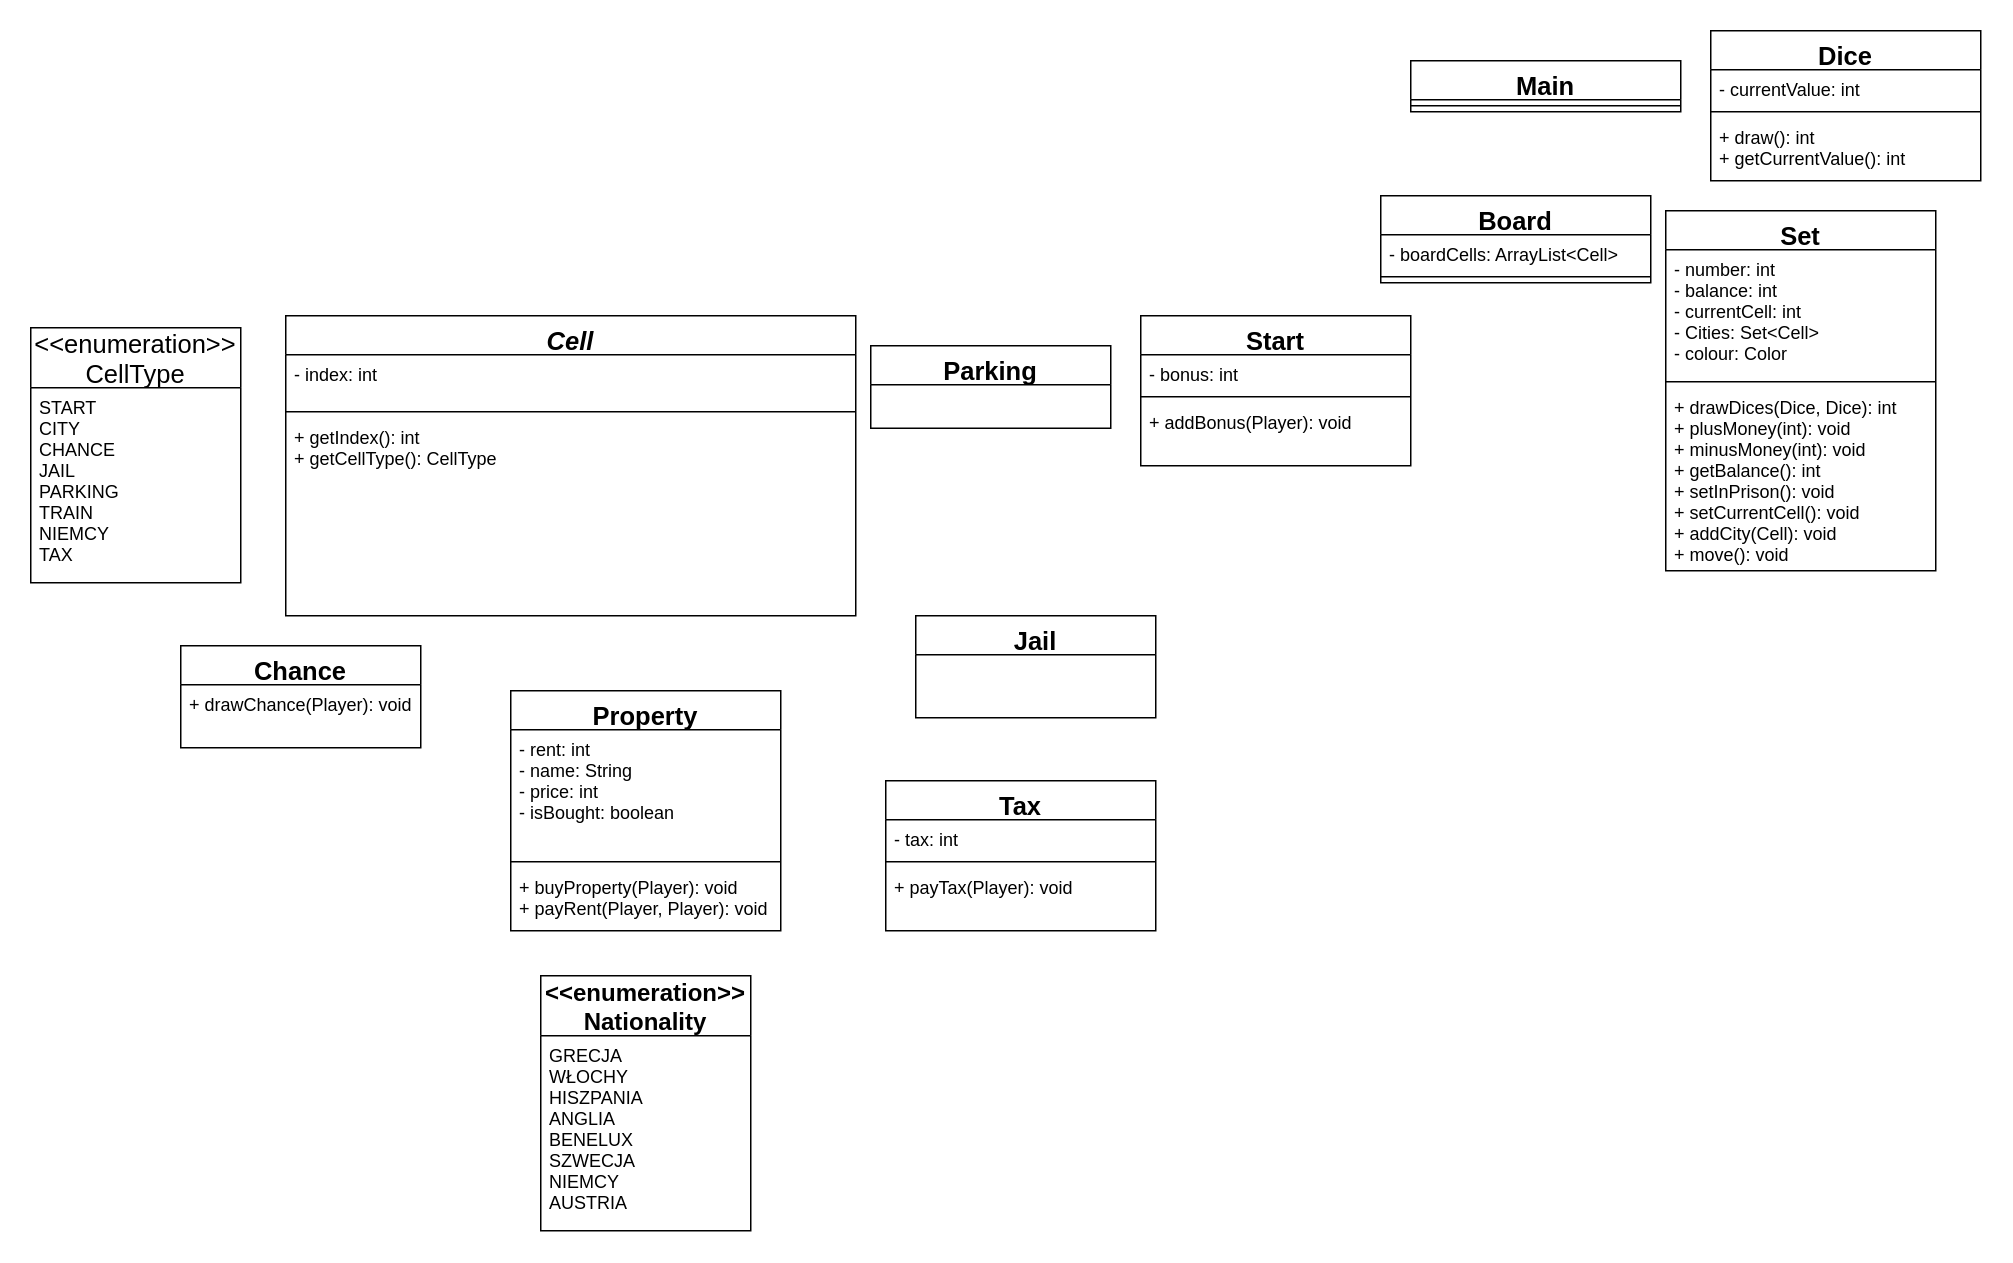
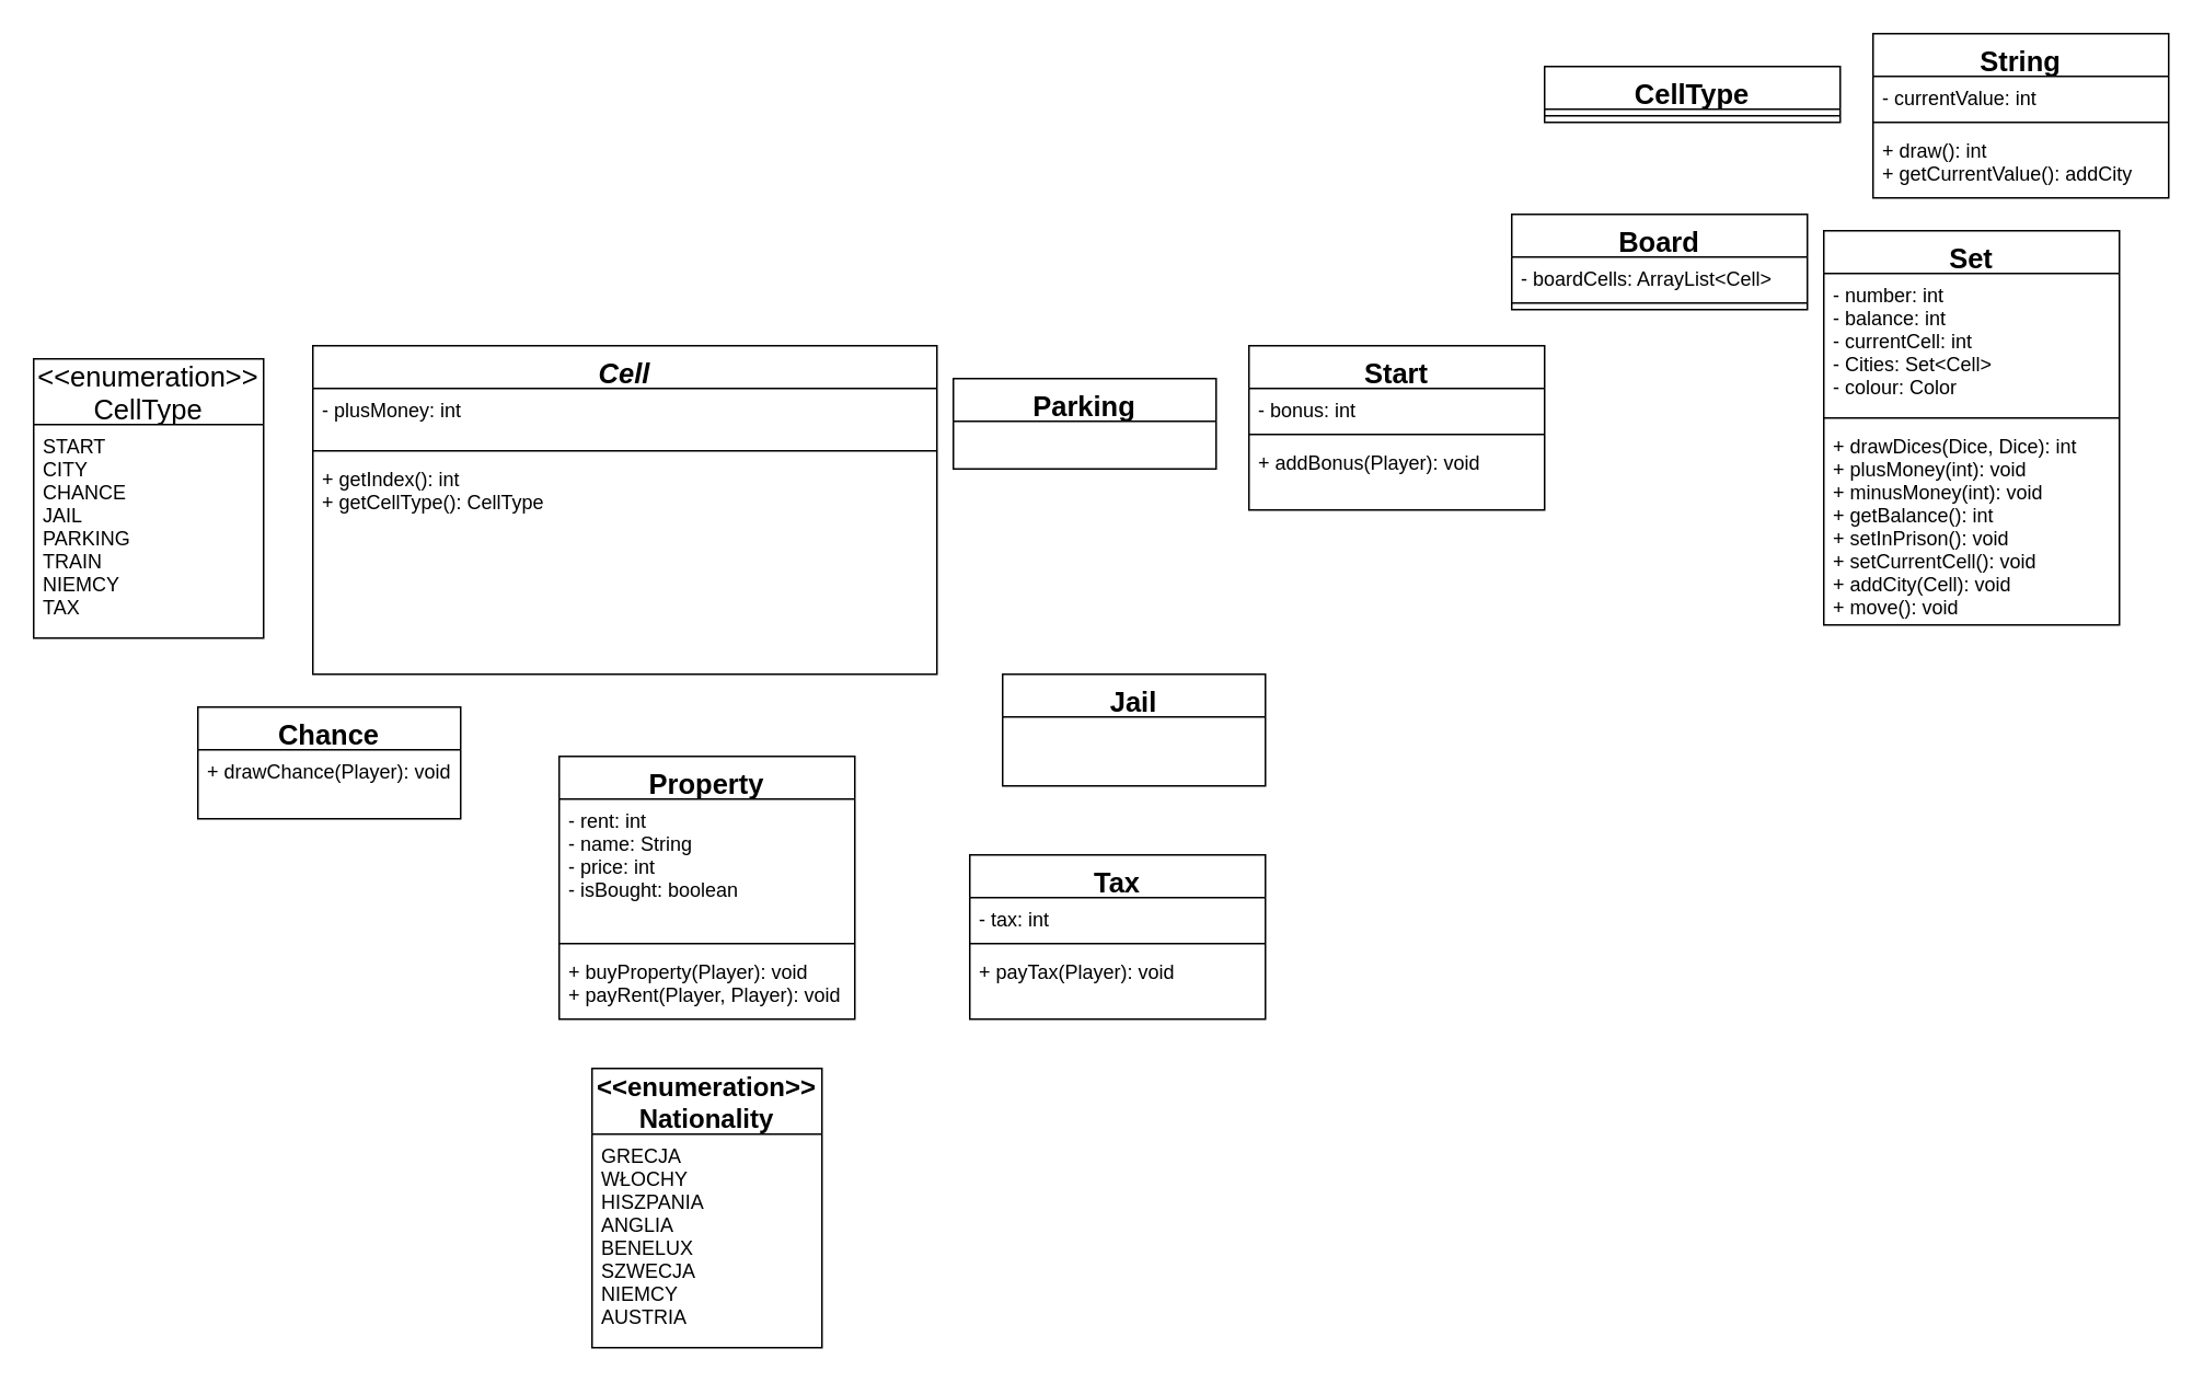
  <mxCell id="0" />
  <mxCell id="1" parent="0" />
  <mxCell id="2" value="Cell" style="swimlane;fontStyle=3;align=center;verticalAlign=top;childLayout=stackLayout;horizontal=1;startSize=26;horizontalStack=0;resizeParent=1;resizeParentMax=0;resizeLast=0;collapsible=1;marginBottom=0;strokeColor=#000000;fontSize=17;" parent="1" vertex="1"><mxGeometry x="190" y="210" width="380" height="200" as="geometry" /></mxCell>
- <mxCell id="3" value="- index: int" style="text;strokeColor=none;fillColor=none;align=left;verticalAlign=top;spacingLeft=4;spacingRight=4;overflow=hidden;rotatable=0;points=[[0,0.5],[1,0.5]];portConstraint=eastwest;" parent="2" vertex="1"><mxGeometry y="26" width="380" height="34" as="geometry" /></mxCell>
+ <mxCell id="3" value="- plusMoney: int" style="text;strokeColor=none;fillColor=none;align=left;verticalAlign=top;spacingLeft=4;spacingRight=4;overflow=hidden;rotatable=0;points=[[0,0.5],[1,0.5]];portConstraint=eastwest;" parent="2" vertex="1"><mxGeometry y="26" width="380" height="34" as="geometry" /></mxCell>
  <mxCell id="4" value="" style="line;strokeWidth=1;fillColor=none;align=left;verticalAlign=middle;spacingTop=-1;spacingLeft=3;spacingRight=3;rotatable=0;labelPosition=right;points=[];portConstraint=eastwest;" parent="2" vertex="1"><mxGeometry y="60" width="380" height="8" as="geometry" /></mxCell>
  <mxCell id="5" value="+ getIndex(): int&#10;+ getCellType(): CellType" style="text;strokeColor=none;fillColor=none;align=left;verticalAlign=top;spacingLeft=4;spacingRight=4;overflow=hidden;rotatable=0;points=[[0,0.5],[1,0.5]];portConstraint=eastwest;" parent="2" vertex="1"><mxGeometry y="68" width="380" height="132" as="geometry" /></mxCell>
  <mxCell id="6" value="&lt;&lt;enumeration&gt;&gt;&#10;CellType" style="swimlane;fontStyle=0;childLayout=stackLayout;horizontal=1;startSize=40;fillColor=none;horizontalStack=0;resizeParent=1;resizeParentMax=0;resizeLast=0;collapsible=1;marginBottom=0;strokeColor=#000000;fontSize=17;" parent="1" vertex="1"><mxGeometry x="20" y="218" width="140" height="170" as="geometry" /></mxCell>
  <mxCell id="7" value="START&#10;CITY&#10;CHANCE&#10;JAIL&#10;PARKING&#10;TRAIN&#10;NIEMCY&#10;TAX" style="text;strokeColor=none;fillColor=none;align=left;verticalAlign=top;spacingLeft=4;spacingRight=4;overflow=hidden;rotatable=0;points=[[0,0.5],[1,0.5]];portConstraint=eastwest;" parent="6" vertex="1"><mxGeometry y="40" width="140" height="130" as="geometry" /></mxCell>
  <mxCell id="8" value="Chance" style="swimlane;fontStyle=1;align=center;verticalAlign=top;childLayout=stackLayout;horizontal=1;startSize=26;horizontalStack=0;resizeParent=1;resizeParentMax=0;resizeLast=0;collapsible=1;marginBottom=0;strokeColor=#000000;fontSize=17;" vertex="1" parent="1"><mxGeometry x="120" y="430" width="160" height="68" as="geometry" /></mxCell>
  <mxCell id="9" value="+ drawChance(Player): void" style="text;strokeColor=none;fillColor=none;align=left;verticalAlign=top;spacingLeft=4;spacingRight=4;overflow=hidden;rotatable=0;points=[[0,0.5],[1,0.5]];portConstraint=eastwest;" vertex="1" parent="8"><mxGeometry y="26" width="160" height="42" as="geometry" /></mxCell>
  <mxCell id="10" value="Property" style="swimlane;fontStyle=1;align=center;verticalAlign=top;childLayout=stackLayout;horizontal=1;startSize=26;horizontalStack=0;resizeParent=1;resizeParentMax=0;resizeLast=0;collapsible=1;marginBottom=0;strokeColor=#000000;fontSize=17;" vertex="1" parent="1"><mxGeometry x="340" y="460" width="180" height="160" as="geometry" /></mxCell>
  <mxCell id="11" value="- rent: int&#10;- name: String&#10;- price: int&#10;- isBought: boolean" style="text;strokeColor=none;fillColor=none;align=left;verticalAlign=top;spacingLeft=4;spacingRight=4;overflow=hidden;rotatable=0;points=[[0,0.5],[1,0.5]];portConstraint=eastwest;" vertex="1" parent="10"><mxGeometry y="26" width="180" height="84" as="geometry" /></mxCell>
  <mxCell id="12" value="" style="line;strokeWidth=1;fillColor=none;align=left;verticalAlign=middle;spacingTop=-1;spacingLeft=3;spacingRight=3;rotatable=0;labelPosition=right;points=[];portConstraint=eastwest;" vertex="1" parent="10"><mxGeometry y="110" width="180" height="8" as="geometry" /></mxCell>
  <mxCell id="13" value="+ buyProperty(Player): void&#10;+ payRent(Player, Player): void" style="text;strokeColor=none;fillColor=none;align=left;verticalAlign=top;spacingLeft=4;spacingRight=4;overflow=hidden;rotatable=0;points=[[0,0.5],[1,0.5]];portConstraint=eastwest;" vertex="1" parent="10"><mxGeometry y="118" width="180" height="42" as="geometry" /></mxCell>
  <mxCell id="14" value="Jail" style="swimlane;fontStyle=1;align=center;verticalAlign=top;childLayout=stackLayout;horizontal=1;startSize=26;horizontalStack=0;resizeParent=1;resizeParentMax=0;resizeLast=0;collapsible=1;marginBottom=0;strokeColor=#000000;fontSize=17;" vertex="1" parent="1"><mxGeometry x="610" y="410" width="160" height="68" as="geometry" /></mxCell>
  <mxCell id="15" value="&lt;&lt;enumeration&gt;&gt;&#10;Nationality" style="swimlane;fontStyle=1;childLayout=stackLayout;horizontal=1;startSize=40;fillColor=none;horizontalStack=0;resizeParent=1;resizeParentMax=0;resizeLast=0;collapsible=1;marginBottom=0;strokeColor=#000000;fontSize=16;" vertex="1" parent="1"><mxGeometry x="360" y="650" width="140" height="170" as="geometry" /></mxCell>
  <mxCell id="16" value="GRECJA&#10;WŁOCHY&#10;HISZPANIA&#10;ANGLIA&#10;BENELUX&#10;SZWECJA&#10;NIEMCY&#10;AUSTRIA" style="text;strokeColor=none;fillColor=none;align=left;verticalAlign=top;spacingLeft=4;spacingRight=4;overflow=hidden;rotatable=0;points=[[0,0.5],[1,0.5]];portConstraint=eastwest;" vertex="1" parent="15"><mxGeometry y="40" width="140" height="130" as="geometry" /></mxCell>
  <mxCell id="17" value="Parking" style="swimlane;fontStyle=1;align=center;verticalAlign=top;childLayout=stackLayout;horizontal=1;startSize=26;horizontalStack=0;resizeParent=1;resizeParentMax=0;resizeLast=0;collapsible=1;marginBottom=0;strokeColor=#000000;fontSize=17;" vertex="1" parent="1"><mxGeometry x="580" y="230" width="160" height="55" as="geometry" /></mxCell>
  <mxCell id="18" value="Start" style="swimlane;fontStyle=1;align=center;verticalAlign=top;childLayout=stackLayout;horizontal=1;startSize=26;horizontalStack=0;resizeParent=1;resizeParentMax=0;resizeLast=0;collapsible=1;marginBottom=0;strokeColor=#000000;fontSize=17;" vertex="1" parent="1"><mxGeometry x="760" y="210" width="180" height="100" as="geometry" /></mxCell>
  <mxCell id="19" value="- bonus: int&#10;" style="text;strokeColor=none;fillColor=none;align=left;verticalAlign=top;spacingLeft=4;spacingRight=4;overflow=hidden;rotatable=0;points=[[0,0.5],[1,0.5]];portConstraint=eastwest;" vertex="1" parent="18"><mxGeometry y="26" width="180" height="24" as="geometry" /></mxCell>
  <mxCell id="20" value="" style="line;strokeWidth=1;fillColor=none;align=left;verticalAlign=middle;spacingTop=-1;spacingLeft=3;spacingRight=3;rotatable=0;labelPosition=right;points=[];portConstraint=eastwest;" vertex="1" parent="18"><mxGeometry y="50" width="180" height="8" as="geometry" /></mxCell>
  <mxCell id="21" value="+ addBonus(Player): void" style="text;strokeColor=none;fillColor=none;align=left;verticalAlign=top;spacingLeft=4;spacingRight=4;overflow=hidden;rotatable=0;points=[[0,0.5],[1,0.5]];portConstraint=eastwest;" vertex="1" parent="18"><mxGeometry y="58" width="180" height="42" as="geometry" /></mxCell>
  <mxCell id="22" value="Tax" style="swimlane;fontStyle=1;align=center;verticalAlign=top;childLayout=stackLayout;horizontal=1;startSize=26;horizontalStack=0;resizeParent=1;resizeParentMax=0;resizeLast=0;collapsible=1;marginBottom=0;strokeColor=#000000;fontSize=17;" vertex="1" parent="1"><mxGeometry x="590" y="520" width="180" height="100" as="geometry" /></mxCell>
  <mxCell id="23" value="- tax: int" style="text;strokeColor=none;fillColor=none;align=left;verticalAlign=top;spacingLeft=4;spacingRight=4;overflow=hidden;rotatable=0;points=[[0,0.5],[1,0.5]];portConstraint=eastwest;" vertex="1" parent="22"><mxGeometry y="26" width="180" height="24" as="geometry" /></mxCell>
  <mxCell id="24" value="" style="line;strokeWidth=1;fillColor=none;align=left;verticalAlign=middle;spacingTop=-1;spacingLeft=3;spacingRight=3;rotatable=0;labelPosition=right;points=[];portConstraint=eastwest;" vertex="1" parent="22"><mxGeometry y="50" width="180" height="8" as="geometry" /></mxCell>
  <mxCell id="25" value="+ payTax(Player): void" style="text;strokeColor=none;fillColor=none;align=left;verticalAlign=top;spacingLeft=4;spacingRight=4;overflow=hidden;rotatable=0;points=[[0,0.5],[1,0.5]];portConstraint=eastwest;" vertex="1" parent="22"><mxGeometry y="58" width="180" height="42" as="geometry" /></mxCell>
  <mxCell id="26" value="Set" style="swimlane;fontStyle=1;align=center;verticalAlign=top;childLayout=stackLayout;horizontal=1;startSize=26;horizontalStack=0;resizeParent=1;resizeParentMax=0;resizeLast=0;collapsible=1;marginBottom=0;strokeColor=#000000;fontSize=17;" vertex="1" parent="1"><mxGeometry x="1110" y="140" width="180" height="240" as="geometry" /></mxCell>
  <mxCell id="27" value="- number: int&#10;- balance: int&#10;- currentCell: int&#10;- Cities: Set&lt;Cell&gt;&#10;- colour: Color" style="text;strokeColor=none;fillColor=none;align=left;verticalAlign=top;spacingLeft=4;spacingRight=4;overflow=hidden;rotatable=0;points=[[0,0.5],[1,0.5]];portConstraint=eastwest;" vertex="1" parent="26"><mxGeometry y="26" width="180" height="84" as="geometry" /></mxCell>
  <mxCell id="28" value="" style="line;strokeWidth=1;fillColor=none;align=left;verticalAlign=middle;spacingTop=-1;spacingLeft=3;spacingRight=3;rotatable=0;labelPosition=right;points=[];portConstraint=eastwest;" vertex="1" parent="26"><mxGeometry y="110" width="180" height="8" as="geometry" /></mxCell>
  <mxCell id="29" value="+ drawDices(Dice, Dice): int&#10;+ plusMoney(int): void&#10;+ minusMoney(int): void&#10;+ getBalance(): int&#10;+ setInPrison(): void&#10;+ setCurrentCell(): void&#10;+ addCity(Cell): void&#10;+ move(): void&#10;" style="text;strokeColor=none;fillColor=none;align=left;verticalAlign=top;spacingLeft=4;spacingRight=4;overflow=hidden;rotatable=0;points=[[0,0.5],[1,0.5]];portConstraint=eastwest;" vertex="1" parent="26"><mxGeometry y="118" width="180" height="122" as="geometry" /></mxCell>
- <mxCell id="30" value="Main" style="swimlane;fontStyle=1;align=center;verticalAlign=top;childLayout=stackLayout;horizontal=1;startSize=26;horizontalStack=0;resizeParent=1;resizeParentMax=0;resizeLast=0;collapsible=1;marginBottom=0;strokeColor=#000000;fontSize=17;" vertex="1" parent="1"><mxGeometry x="940" y="40" width="180" height="34" as="geometry" /></mxCell>
+ <mxCell id="30" value="CellType" style="swimlane;fontStyle=1;align=center;verticalAlign=top;childLayout=stackLayout;horizontal=1;startSize=26;horizontalStack=0;resizeParent=1;resizeParentMax=0;resizeLast=0;collapsible=1;marginBottom=0;strokeColor=#000000;fontSize=17;" vertex="1" parent="1"><mxGeometry x="940" y="40" width="180" height="34" as="geometry" /></mxCell>
  <mxCell id="31" value="" style="line;strokeWidth=1;fillColor=none;align=left;verticalAlign=middle;spacingTop=-1;spacingLeft=3;spacingRight=3;rotatable=0;labelPosition=right;points=[];portConstraint=eastwest;" vertex="1" parent="30"><mxGeometry y="26" width="180" height="8" as="geometry" /></mxCell>
- <mxCell id="32" value="Dice" style="swimlane;fontStyle=1;align=center;verticalAlign=top;childLayout=stackLayout;horizontal=1;startSize=26;horizontalStack=0;resizeParent=1;resizeParentMax=0;resizeLast=0;collapsible=1;marginBottom=0;strokeColor=#000000;fontSize=17;" vertex="1" parent="1"><mxGeometry x="1140" y="20" width="180" height="100" as="geometry" /></mxCell>
+ <mxCell id="32" value="String" style="swimlane;fontStyle=1;align=center;verticalAlign=top;childLayout=stackLayout;horizontal=1;startSize=26;horizontalStack=0;resizeParent=1;resizeParentMax=0;resizeLast=0;collapsible=1;marginBottom=0;strokeColor=#000000;fontSize=17;" vertex="1" parent="1"><mxGeometry x="1140" y="20" width="180" height="100" as="geometry" /></mxCell>
  <mxCell id="33" value="- currentValue: int" style="text;strokeColor=none;fillColor=none;align=left;verticalAlign=top;spacingLeft=4;spacingRight=4;overflow=hidden;rotatable=0;points=[[0,0.5],[1,0.5]];portConstraint=eastwest;" vertex="1" parent="32"><mxGeometry y="26" width="180" height="24" as="geometry" /></mxCell>
  <mxCell id="34" value="" style="line;strokeWidth=1;fillColor=none;align=left;verticalAlign=middle;spacingTop=-1;spacingLeft=3;spacingRight=3;rotatable=0;labelPosition=right;points=[];portConstraint=eastwest;" vertex="1" parent="32"><mxGeometry y="50" width="180" height="8" as="geometry" /></mxCell>
- <mxCell id="35" value="+ draw(): int&#10;+ getCurrentValue(): int" style="text;strokeColor=none;fillColor=none;align=left;verticalAlign=top;spacingLeft=4;spacingRight=4;overflow=hidden;rotatable=0;points=[[0,0.5],[1,0.5]];portConstraint=eastwest;" vertex="1" parent="32"><mxGeometry y="58" width="180" height="42" as="geometry" /></mxCell>
+ <mxCell id="35" value="+ draw(): int&#10;+ getCurrentValue(): addCity" style="text;strokeColor=none;fillColor=none;align=left;verticalAlign=top;spacingLeft=4;spacingRight=4;overflow=hidden;rotatable=0;points=[[0,0.5],[1,0.5]];portConstraint=eastwest;" vertex="1" parent="32"><mxGeometry y="58" width="180" height="42" as="geometry" /></mxCell>
  <mxCell id="36" value="Board" style="swimlane;fontStyle=1;align=center;verticalAlign=top;childLayout=stackLayout;horizontal=1;startSize=26;horizontalStack=0;resizeParent=1;resizeParentMax=0;resizeLast=0;collapsible=1;marginBottom=0;strokeColor=#000000;fontSize=17;" vertex="1" parent="1"><mxGeometry y="130" width="180" height="58" as="geometry" x="920" /></mxCell>
  <mxCell id="37" value="- boardCells: ArrayList&lt;Cell&gt;" style="text;strokeColor=none;fillColor=none;align=left;verticalAlign=top;spacingLeft=4;spacingRight=4;overflow=hidden;rotatable=0;points=[[0,0.5],[1,0.5]];portConstraint=eastwest;" vertex="1" parent="36"><mxGeometry y="26" width="180" height="24" as="geometry" /></mxCell>
  <mxCell id="38" value="" style="line;strokeWidth=1;fillColor=none;align=left;verticalAlign=middle;spacingTop=-1;spacingLeft=3;spacingRight=3;rotatable=0;labelPosition=right;points=[];portConstraint=eastwest;" vertex="1" parent="36"><mxGeometry y="50" width="180" height="8" as="geometry" /></mxCell>
